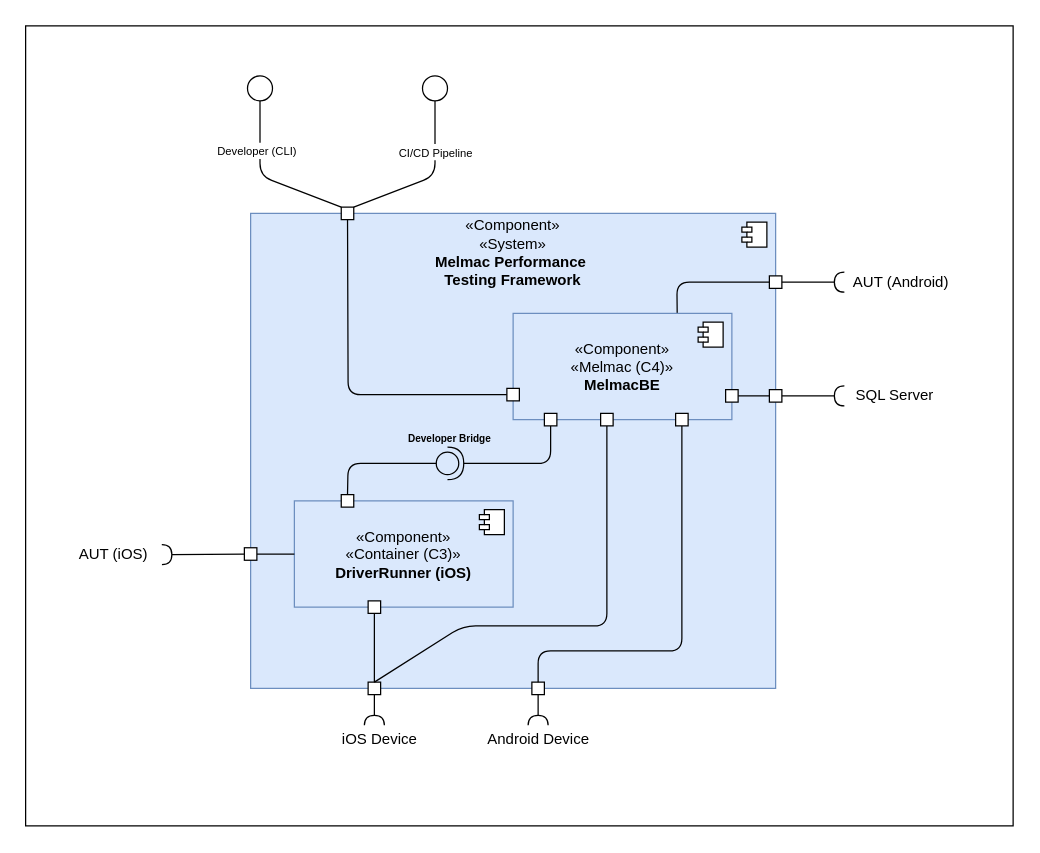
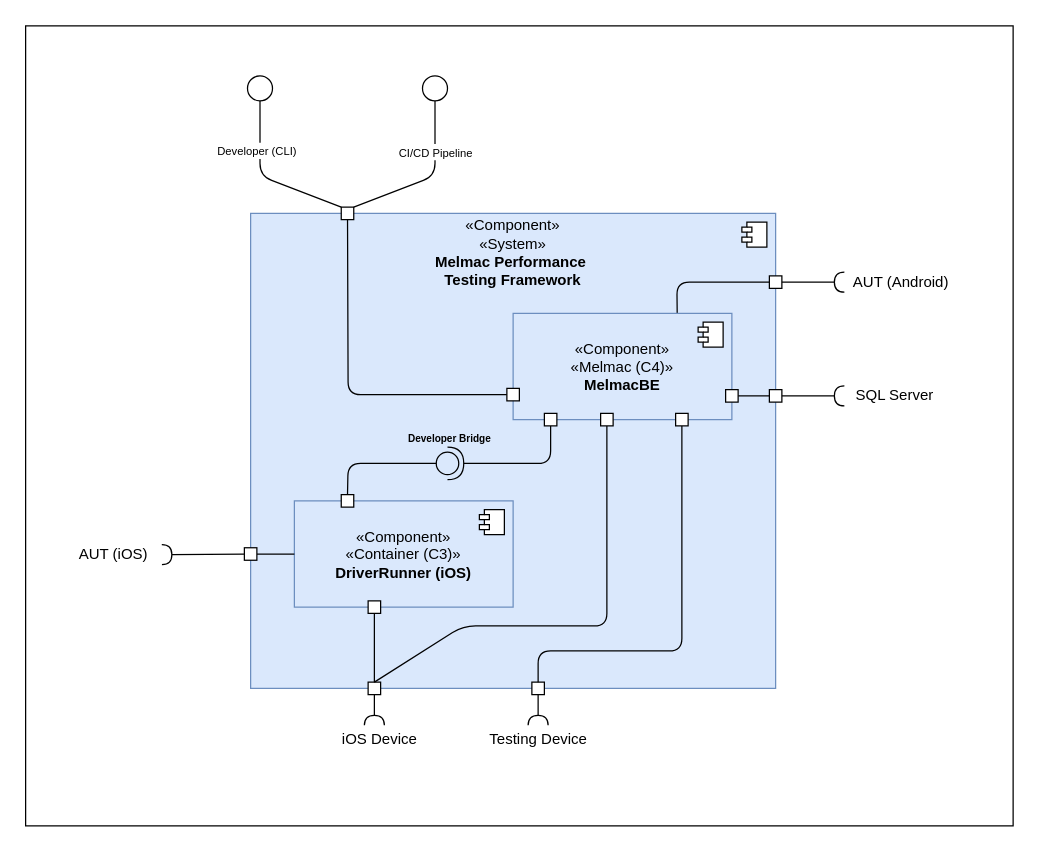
  <mxCell id="0" />
  <mxCell id="1" value="Untitled Layer" parent="0" />
  <mxCell id="2" value="" style="rounded=0;whiteSpace=wrap;html=1;container=0;" parent="1" vertex="1"><mxGeometry x="20" y="20" width="790" height="640" as="geometry" /></mxCell>
  <mxCell id="3" parent="0" />
  <mxCell id="4" value="«Component»&lt;div&gt;«System»&lt;/div&gt;&lt;div&gt;&lt;b&gt;&lt;font style=&quot;color: rgb(0, 0, 0);&quot;&gt;Melmac Performance&amp;nbsp;&lt;/font&gt;&lt;/b&gt;&lt;/div&gt;&lt;div&gt;&lt;b style=&quot;color: rgb(63, 63, 63);&quot;&gt;&lt;font style=&quot;color: rgb(0, 0, 0);&quot;&gt;Testing Framework&lt;/font&gt;&lt;/b&gt;&lt;/div&gt;&lt;div&gt;&lt;br&gt;&lt;/div&gt;&lt;div&gt;&lt;br&gt;&lt;/div&gt;&lt;div&gt;&lt;br&gt;&lt;/div&gt;&lt;div&gt;&lt;br&gt;&lt;/div&gt;&lt;div&gt;&lt;br&gt;&lt;/div&gt;&lt;div&gt;&lt;br&gt;&lt;/div&gt;&lt;div&gt;&lt;br&gt;&lt;/div&gt;&lt;div&gt;&lt;br&gt;&lt;/div&gt;&lt;div&gt;&lt;br&gt;&lt;/div&gt;&lt;div&gt;&lt;br&gt;&lt;/div&gt;&lt;div&gt;&lt;br&gt;&lt;/div&gt;&lt;div&gt;&lt;br&gt;&lt;/div&gt;&lt;div&gt;&lt;br&gt;&lt;/div&gt;&lt;div&gt;&lt;br&gt;&lt;/div&gt;&lt;div&gt;&lt;br&gt;&lt;/div&gt;&lt;div&gt;&lt;br&gt;&lt;/div&gt;&lt;div&gt;&lt;br&gt;&lt;/div&gt;&lt;div&gt;&lt;br&gt;&lt;/div&gt;&lt;div&gt;&lt;br&gt;&lt;/div&gt;&lt;div&gt;&lt;br&gt;&lt;/div&gt;&lt;div&gt;&lt;br&gt;&lt;br&gt;&lt;/div&gt;" style="html=1;dropTarget=0;whiteSpace=wrap;fillColor=#dae8fc;strokeColor=#6c8ebf;" parent="3" vertex="1"><mxGeometry x="200" y="170" width="420" height="380" as="geometry" /></mxCell>
  <mxCell id="5" value="" style="shape=module;jettyWidth=8;jettyHeight=4;" parent="4" vertex="1"><mxGeometry x="1" width="20" height="20" relative="1" as="geometry"><mxPoint x="-27" y="7" as="offset" /></mxGeometry></mxCell>
  <mxCell id="6" value="" style="rounded=0;orthogonalLoop=1;jettySize=auto;html=1;endArrow=halfCircle;endFill=0;endSize=6;strokeWidth=1;sketch=0;fontSize=12;curved=1;entryX=0.5;entryY=0.35;entryDx=0;entryDy=0;entryPerimeter=0;" parent="3" source="8" edge="1"><mxGeometry relative="1" as="geometry"><mxPoint x="279" y="581" as="sourcePoint" /><mxPoint x="299" y="579.5" as="targetPoint" /></mxGeometry></mxCell>
  <mxCell id="7" value="" style="ellipse;whiteSpace=wrap;html=1;align=center;aspect=fixed;fillColor=none;strokeColor=none;resizable=0;perimeter=centerPerimeter;rotatable=0;allowArrows=0;points=[];outlineConnect=1;" parent="3" vertex="1"><mxGeometry x="294" y="576" width="10" height="10" as="geometry" /></mxCell>
  <mxCell id="8" value="" style="whiteSpace=wrap;html=1;aspect=fixed;" parent="3" vertex="1"><mxGeometry x="294" y="545" width="10" height="10" as="geometry" /></mxCell>
  <mxCell id="9" value="" style="edgeStyle=none;html=1;endArrow=none;endFill=0;" parent="3" source="31" target="26" edge="1"><mxGeometry relative="1" as="geometry" /></mxCell>
  <mxCell id="10" value="" style="whiteSpace=wrap;html=1;aspect=fixed;" parent="3" vertex="1"><mxGeometry x="272.5" y="165" width="10" height="10" as="geometry" /></mxCell>
  <mxCell id="11" style="edgeStyle=none;html=1;exitX=0.5;exitY=1;exitDx=0;exitDy=0;endArrow=none;endFill=0;entryX=0;entryY=0;entryDx=0;entryDy=0;" parent="3" source="13" target="10" edge="1"><mxGeometry relative="1" as="geometry"><mxPoint x="277.5" y="170" as="targetPoint" /><Array as="points"><mxPoint x="207.5" y="140" /></Array></mxGeometry></mxCell>
  <mxCell id="12" value="&lt;font style=&quot;font-size: 9px;&quot;&gt;Developer (CLI)&lt;/font&gt;" style="edgeLabel;html=1;align=center;verticalAlign=middle;resizable=0;points=[];" parent="11" vertex="1" connectable="0"><mxGeometry x="-0.06" y="-2" relative="1" as="geometry"><mxPoint x="-3" y="-23" as="offset" /></mxGeometry></mxCell>
  <mxCell id="13" value="&lt;div&gt;&lt;br&gt;&lt;/div&gt;&lt;div&gt;&lt;br&gt;&lt;/div&gt;&lt;div&gt;&lt;br&gt;&lt;br&gt;&lt;/div&gt;" style="ellipse;whiteSpace=wrap;html=1;aspect=fixed;" parent="3" vertex="1"><mxGeometry x="197.5" y="60" width="20" height="20" as="geometry" /></mxCell>
  <mxCell id="14" value="iOS Device" style="text;html=1;align=center;verticalAlign=middle;resizable=0;points=[];autosize=1;strokeColor=none;fillColor=none;" parent="3" vertex="1"><mxGeometry x="263" y="576" width="80" height="30" as="geometry" /></mxCell>
  <mxCell id="15" value="" style="whiteSpace=wrap;html=1;aspect=fixed;" parent="3" vertex="1"><mxGeometry x="425" y="545" width="10" height="10" as="geometry" /></mxCell>
  <mxCell id="16" value="" style="rounded=0;orthogonalLoop=1;jettySize=auto;html=1;endArrow=halfCircle;endFill=0;endSize=6;strokeWidth=1;sketch=0;fontSize=12;curved=1;exitX=0.5;exitY=1;exitDx=0;exitDy=0;entryX=0.5;entryY=0.35;entryDx=0;entryDy=0;entryPerimeter=0;" parent="3" source="15" edge="1"><mxGeometry relative="1" as="geometry"><mxPoint x="430" y="550" as="sourcePoint" /><mxPoint x="430" y="579.5" as="targetPoint" /></mxGeometry></mxCell>
  <mxCell id="17" value="" style="ellipse;whiteSpace=wrap;html=1;align=center;aspect=fixed;fillColor=none;strokeColor=none;resizable=0;perimeter=centerPerimeter;rotatable=0;allowArrows=0;points=[];outlineConnect=1;" parent="3" vertex="1"><mxGeometry x="360" y="300" width="10" height="10" as="geometry" /></mxCell>
  <mxCell id="18" value="" style="whiteSpace=wrap;html=1;aspect=fixed;" parent="3" vertex="1"><mxGeometry x="615" y="311" width="10" height="10" as="geometry" /></mxCell>
  <mxCell id="19" value="" style="rounded=0;orthogonalLoop=1;jettySize=auto;html=1;endArrow=halfCircle;endFill=0;endSize=6;strokeWidth=1;sketch=0;fontSize=12;curved=1;entryX=0.5;entryY=0.5;entryDx=0;entryDy=0;exitX=1;exitY=0.5;exitDx=0;exitDy=0;entryPerimeter=0;" parent="3" source="18" edge="1"><mxGeometry relative="1" as="geometry"><mxPoint x="635" y="314.5" as="sourcePoint" /><mxPoint x="675" y="316" as="targetPoint" /></mxGeometry></mxCell>
  <mxCell id="20" value="SQL Server" style="text;html=1;align=center;verticalAlign=middle;resizable=0;points=[];autosize=1;strokeColor=none;fillColor=none;rotation=0;" parent="3" vertex="1"><mxGeometry x="670" y="301" width="90" height="30" as="geometry" /></mxCell>
- <mxCell id="21" value="Android Device" style="text;html=1;align=center;verticalAlign=middle;resizable=0;points=[];autosize=1;strokeColor=none;fillColor=none;" parent="3" vertex="1"><mxGeometry x="380" y="576" width="100" height="30" as="geometry" /></mxCell>
+ <mxCell id="21" value="Testing Device" style="text;html=1;align=center;verticalAlign=middle;resizable=0;points=[];autosize=1;strokeColor=none;fillColor=none;" parent="3" vertex="1"><mxGeometry x="380" y="576" width="100" height="30" as="geometry" /></mxCell>
  <mxCell id="22" style="edgeStyle=none;html=1;exitX=0.5;exitY=1;exitDx=0;exitDy=0;entryX=1;entryY=0;entryDx=0;entryDy=0;endArrow=none;endFill=0;" parent="3" source="24" target="10" edge="1"><mxGeometry relative="1" as="geometry"><Array as="points"><mxPoint x="347.5" y="140" /></Array></mxGeometry></mxCell>
  <mxCell id="23" value="&lt;font style=&quot;font-size: 9px;&quot;&gt;CI/CD Pipeline&lt;/font&gt;" style="edgeLabel;html=1;align=center;verticalAlign=middle;resizable=0;points=[];" parent="22" vertex="1" connectable="0"><mxGeometry x="-0.121" relative="1" as="geometry"><mxPoint y="-17" as="offset" /></mxGeometry></mxCell>
  <mxCell id="24" value="&lt;div&gt;&lt;br&gt;&lt;/div&gt;&lt;div&gt;&lt;br&gt;&lt;/div&gt;&lt;div&gt;&lt;br&gt;&lt;br&gt;&lt;/div&gt;" style="ellipse;whiteSpace=wrap;html=1;aspect=fixed;" parent="3" vertex="1"><mxGeometry x="337.5" y="60" width="20" height="20" as="geometry" /></mxCell>
  <mxCell id="25" style="edgeStyle=none;html=1;exitX=0.75;exitY=0;exitDx=0;exitDy=0;entryX=0;entryY=0.5;entryDx=0;entryDy=0;endArrow=none;endFill=0;" parent="3" source="26" target="45" edge="1"><mxGeometry relative="1" as="geometry"><Array as="points"><mxPoint x="541" y="225" /></Array></mxGeometry></mxCell>
  <mxCell id="26" value="«Component»&lt;div&gt;«Melmac (C4)»&lt;/div&gt;&lt;div&gt;&lt;span style=&quot;background-color: transparent;&quot;&gt;&lt;b&gt;&lt;font style=&quot;color: rgb(0, 0, 0);&quot;&gt;MelmacBE&lt;/font&gt;&lt;/b&gt;&lt;/span&gt;&lt;/div&gt;" style="html=1;dropTarget=0;whiteSpace=wrap;fillColor=#dae8fc;strokeColor=#6c8ebf;" parent="3" vertex="1"><mxGeometry x="410" y="250" width="175" height="85" as="geometry" /></mxCell>
  <mxCell id="27" value="" style="shape=module;jettyWidth=8;jettyHeight=4;" parent="26" vertex="1"><mxGeometry x="1" width="20" height="20" relative="1" as="geometry"><mxPoint x="-27" y="7" as="offset" /></mxGeometry></mxCell>
  <mxCell id="28" style="edgeStyle=none;html=1;exitX=1;exitY=0.5;exitDx=0;exitDy=0;entryX=0;entryY=0.5;entryDx=0;entryDy=0;endArrow=none;endFill=0;" parent="3" source="29" target="18" edge="1"><mxGeometry relative="1" as="geometry" /></mxCell>
  <mxCell id="29" value="" style="whiteSpace=wrap;html=1;aspect=fixed;" parent="3" vertex="1"><mxGeometry x="580" y="311" width="10" height="10" as="geometry" /></mxCell>
  <mxCell id="30" value="" style="edgeStyle=none;html=1;endArrow=none;endFill=0;entryX=0;entryY=0.5;entryDx=0;entryDy=0;" parent="3" source="10" target="31" edge="1"><mxGeometry relative="1" as="geometry"><mxPoint x="278" y="175" as="sourcePoint" /><mxPoint x="410" y="316" as="targetPoint" /><Array as="points"><mxPoint x="278" y="315" /></Array></mxGeometry></mxCell>
  <mxCell id="31" value="" style="whiteSpace=wrap;html=1;aspect=fixed;" parent="3" vertex="1"><mxGeometry x="405" y="310" width="10" height="10" as="geometry" /></mxCell>
  <mxCell id="32" value="«Component»&lt;div&gt;«Container (C3)»&lt;/div&gt;&lt;div&gt;&lt;span style=&quot;background-color: transparent;&quot;&gt;&lt;b&gt;&lt;font style=&quot;color: rgb(0, 0, 0);&quot;&gt;DriverRunner (iOS)&lt;/font&gt;&lt;/b&gt;&lt;/span&gt;&lt;/div&gt;" style="html=1;dropTarget=0;whiteSpace=wrap;fillColor=#dae8fc;strokeColor=#6c8ebf;" parent="3" vertex="1"><mxGeometry x="235" y="400" width="175" height="85" as="geometry" /></mxCell>
  <mxCell id="33" value="" style="shape=module;jettyWidth=8;jettyHeight=4;" parent="32" vertex="1"><mxGeometry x="1" width="20" height="20" relative="1" as="geometry"><mxPoint x="-27" y="7" as="offset" /></mxGeometry></mxCell>
  <mxCell id="34" style="edgeStyle=none;html=1;exitX=0.5;exitY=1;exitDx=0;exitDy=0;entryX=1;entryY=0.5;entryDx=0;entryDy=0;endArrow=halfCircle;endFill=0;strokeWidth=1;endSize=11;" parent="3" source="35" edge="1"><mxGeometry relative="1" as="geometry"><mxPoint x="420" y="340" as="sourcePoint" /><mxPoint x="357.5" y="370" as="targetPoint" /><Array as="points"><mxPoint x="440" y="370" /></Array></mxGeometry></mxCell>
  <mxCell id="35" value="" style="whiteSpace=wrap;html=1;aspect=fixed;" parent="3" vertex="1"><mxGeometry x="435" y="330" width="10" height="10" as="geometry" /></mxCell>
  <mxCell id="36" style="edgeStyle=none;html=1;exitX=0.5;exitY=0;exitDx=0;exitDy=0;entryX=0;entryY=0.5;entryDx=0;entryDy=0;endArrow=oval;endFill=0;endSize=18;" parent="3" source="37" edge="1"><mxGeometry relative="1" as="geometry"><mxPoint x="357.5" y="370" as="targetPoint" /><Array as="points"><mxPoint x="278" y="370" /></Array></mxGeometry></mxCell>
  <mxCell id="37" value="" style="whiteSpace=wrap;html=1;aspect=fixed;" parent="3" vertex="1"><mxGeometry x="272.5" y="395" width="10" height="10" as="geometry" /></mxCell>
  <mxCell id="38" style="edgeStyle=none;html=1;exitX=0.5;exitY=1;exitDx=0;exitDy=0;entryX=0.5;entryY=0;entryDx=0;entryDy=0;endArrow=none;endFill=0;" parent="3" source="39" target="8" edge="1"><mxGeometry relative="1" as="geometry"><Array as="points"><mxPoint x="485" y="500" /><mxPoint x="370" y="500" /></Array></mxGeometry></mxCell>
  <mxCell id="39" value="" style="whiteSpace=wrap;html=1;aspect=fixed;" parent="3" vertex="1"><mxGeometry x="480" y="330" width="10" height="10" as="geometry" /></mxCell>
  <mxCell id="40" style="edgeStyle=none;html=1;exitX=0.5;exitY=1;exitDx=0;exitDy=0;entryX=0.5;entryY=0;entryDx=0;entryDy=0;endArrow=none;endFill=0;" parent="3" source="41" target="15" edge="1"><mxGeometry relative="1" as="geometry"><Array as="points"><mxPoint x="545" y="520" /><mxPoint x="470" y="520" /><mxPoint x="430" y="520" /></Array></mxGeometry></mxCell>
  <mxCell id="41" value="" style="whiteSpace=wrap;html=1;aspect=fixed;" parent="3" vertex="1"><mxGeometry x="540" y="330" width="10" height="10" as="geometry" /></mxCell>
  <mxCell id="42" style="edgeStyle=none;html=1;exitX=0.5;exitY=1;exitDx=0;exitDy=0;entryX=0.5;entryY=0;entryDx=0;entryDy=0;endArrow=none;endFill=0;" parent="3" source="43" target="8" edge="1"><mxGeometry relative="1" as="geometry" /></mxCell>
  <mxCell id="43" value="" style="whiteSpace=wrap;html=1;aspect=fixed;" parent="3" vertex="1"><mxGeometry x="294" y="480" width="10" height="10" as="geometry" /></mxCell>
  <mxCell id="44" value="Developer Bridge" style="text;html=1;align=center;verticalAlign=middle;resizable=0;points=[];autosize=1;strokeColor=none;fillColor=none;fontStyle=1;fontSize=8;" parent="3" vertex="1"><mxGeometry x="309" y="340" width="100" height="20" as="geometry" /></mxCell>
  <mxCell id="45" value="" style="whiteSpace=wrap;html=1;aspect=fixed;" parent="3" vertex="1"><mxGeometry x="615" y="220" width="10" height="10" as="geometry" /></mxCell>
  <mxCell id="46" value="" style="rounded=0;orthogonalLoop=1;jettySize=auto;html=1;endArrow=halfCircle;endFill=0;endSize=6;strokeWidth=1;sketch=0;fontSize=12;curved=1;exitX=1;exitY=0.5;exitDx=0;exitDy=0;" parent="3" source="45" edge="1"><mxGeometry relative="1" as="geometry"><mxPoint x="625" y="229.43" as="sourcePoint" /><mxPoint x="675" y="225" as="targetPoint" /></mxGeometry></mxCell>
  <mxCell id="47" value="AUT (Android)" style="text;html=1;align=center;verticalAlign=middle;resizable=0;points=[];autosize=1;strokeColor=none;fillColor=none;rotation=0;" parent="3" vertex="1"><mxGeometry x="670" y="210" width="100" height="30" as="geometry" /></mxCell>
  <mxCell id="48" style="edgeStyle=none;html=1;exitX=1;exitY=0.5;exitDx=0;exitDy=0;entryX=0;entryY=0.5;entryDx=0;entryDy=0;endArrow=none;endFill=0;" parent="3" source="49" target="32" edge="1"><mxGeometry relative="1" as="geometry" /></mxCell>
  <mxCell id="49" value="" style="whiteSpace=wrap;html=1;aspect=fixed;" parent="3" vertex="1"><mxGeometry x="195" y="437.5" width="10" height="10" as="geometry" /></mxCell>
  <mxCell id="50" value="" style="rounded=0;orthogonalLoop=1;jettySize=auto;html=1;endArrow=halfCircle;endFill=0;endSize=6;strokeWidth=1;sketch=0;fontSize=12;curved=1;exitX=0;exitY=0.5;exitDx=0;exitDy=0;" parent="3" source="49" edge="1"><mxGeometry relative="1" as="geometry"><mxPoint x="207.5" y="446.93" as="sourcePoint" /><mxPoint x="129" y="443" as="targetPoint" /></mxGeometry></mxCell>
  <mxCell id="51" value="AUT (iOS)" style="text;html=1;align=center;verticalAlign=middle;resizable=0;points=[];autosize=1;strokeColor=none;fillColor=none;rotation=0;" parent="3" vertex="1"><mxGeometry x="50" y="427.5" width="80" height="30" as="geometry" /></mxCell>
